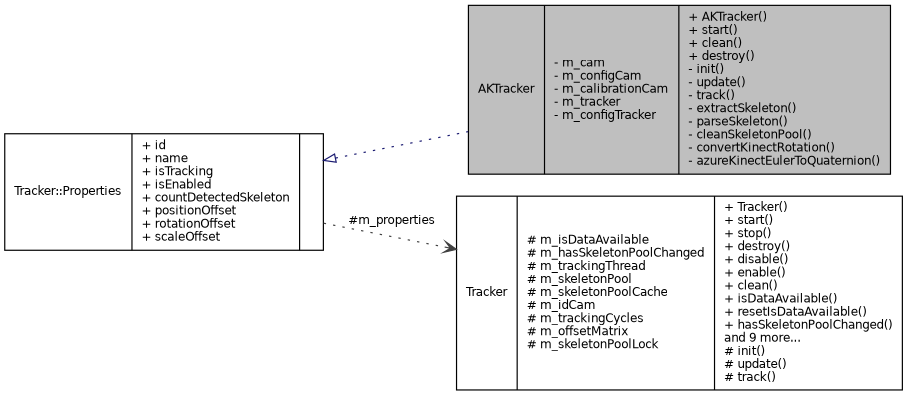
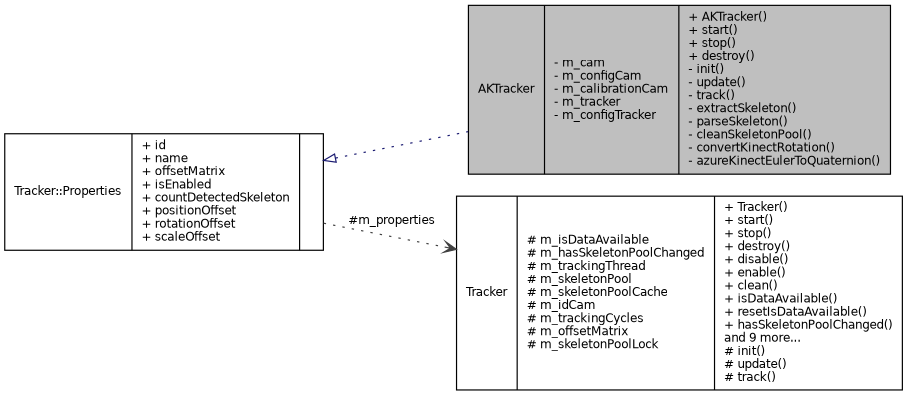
  digraph {
    rankdir=LR
    node [color=black fillcolor=white fontname=Helvetica fontsize=10 shape=record style=filled]
    edge [fontname=Helvetica fontsize=10 labelfontname=Helvetica labelfontsize=10 style=dotted]
-   n1 [fillcolor=grey75 fontcolor=black height=0.2 label="{AKTracker\n|- m_cam\l- m_configCam\l- m_calibrationCam\l- m_tracker\l- m_configTracker\l|+ AKTracker()\l+ start()\l+ clean()\l+ destroy()\l- init()\l- update()\l- track()\l- extractSkeleton()\l- parseSkeleton()\l- cleanSkeletonPool()\l- convertKinectRotation()\l- azureKinectEulerToQuaternion()\l}" width=0.4]
+   n1 [fillcolor=grey75 fontcolor=black height=0.2 label="{AKTracker\n|- m_cam\l- m_configCam\l- m_calibrationCam\l- m_tracker\l- m_configTracker\l|+ AKTracker()\l+ start()\l+ stop()\l+ destroy()\l- init()\l- update()\l- track()\l- extractSkeleton()\l- parseSkeleton()\l- cleanSkeletonPool()\l- convertKinectRotation()\l- azureKinectEulerToQuaternion()\l}" width=0.4]
    n2 [height=0.2 label="{Tracker\n|# m_isDataAvailable\l# m_hasSkeletonPoolChanged\l# m_trackingThread\l# m_skeletonPool\l# m_skeletonPoolCache\l# m_idCam\l# m_trackingCycles\l# m_offsetMatrix\l# m_skeletonPoolLock\l|+ Tracker()\l+ start()\l+ stop()\l+ destroy()\l+ disable()\l+ enable()\l+ clean()\l+ isDataAvailable()\l+ resetIsDataAvailable()\l+ hasSkeletonPoolChanged()\land 9 more...\l# init()\l# update()\l# track()\l}" width=0.4]
-   n3 [height=0.2 label="{Tracker::Properties\n|+ id\l+ name\l+ isTracking\l+ isEnabled\l+ countDetectedSkeleton\l+ positionOffset\l+ rotationOffset\l+ scaleOffset\l|}" width=0.4]
+   n3 [height=0.2 label="{Tracker::Properties\n|+ id\l+ name\l+ offsetMatrix\l+ isEnabled\l+ countDetectedSkeleton\l+ positionOffset\l+ rotationOffset\l+ scaleOffset\l|}" width=0.4]
    n3 -> n1 [arrowtail=onormal color=midnightblue dir=back]
    n3 -> n2 [arrowhead=vee color=grey25 label=" #m_properties"]
  }
